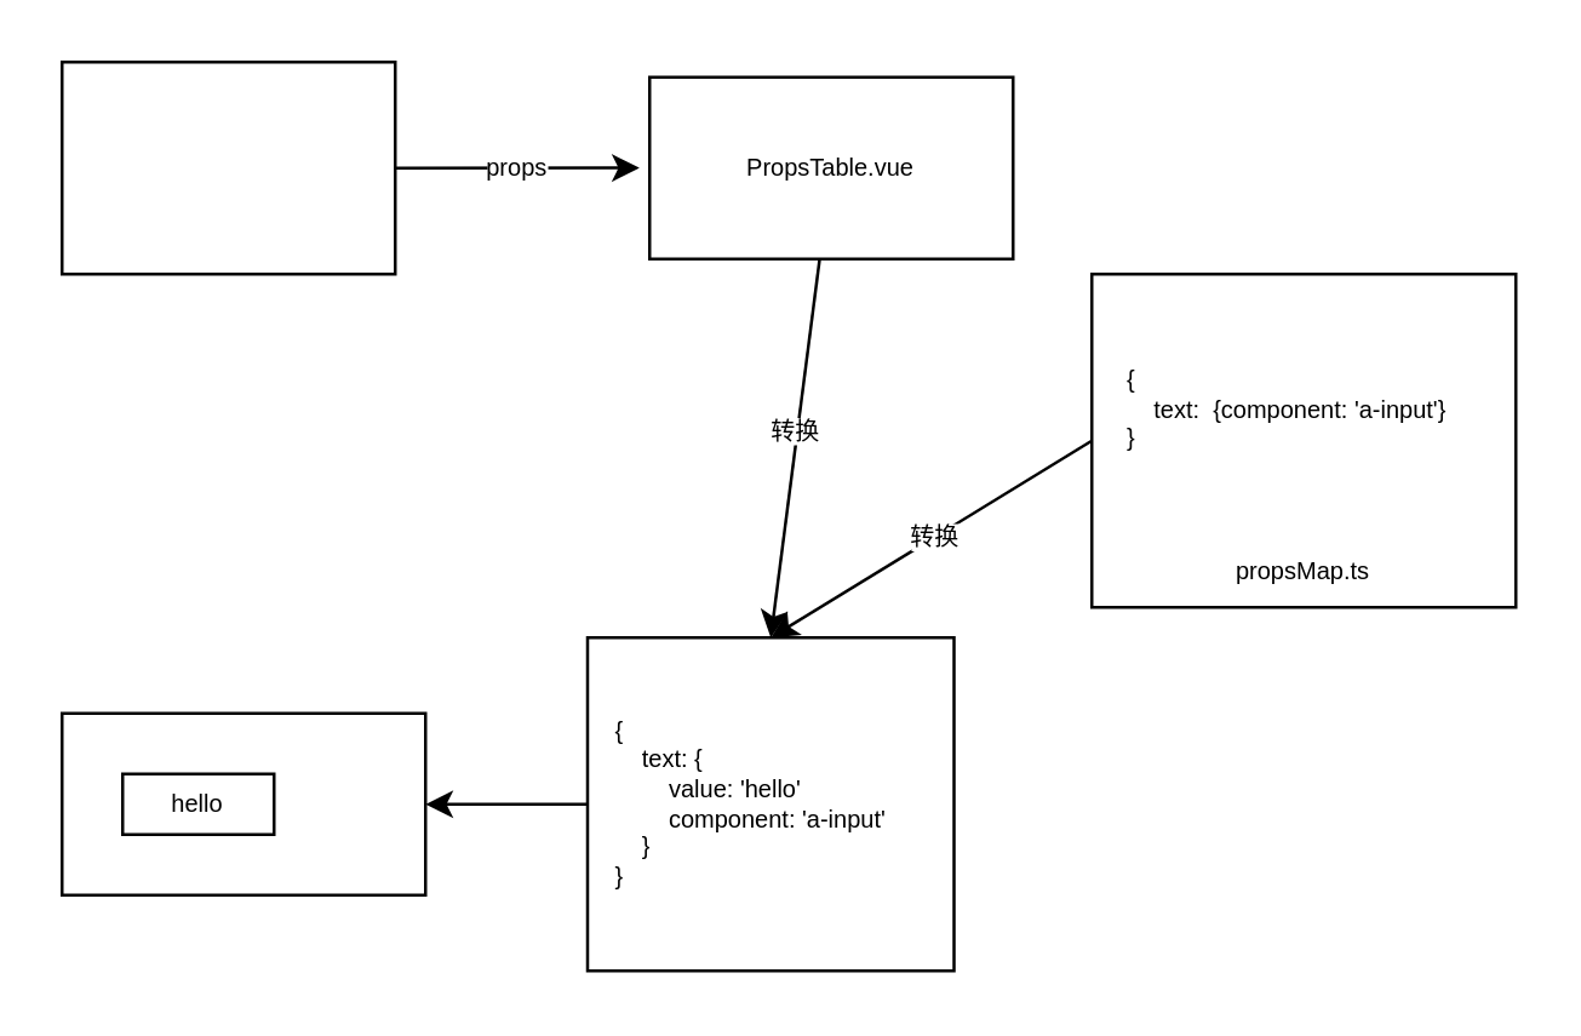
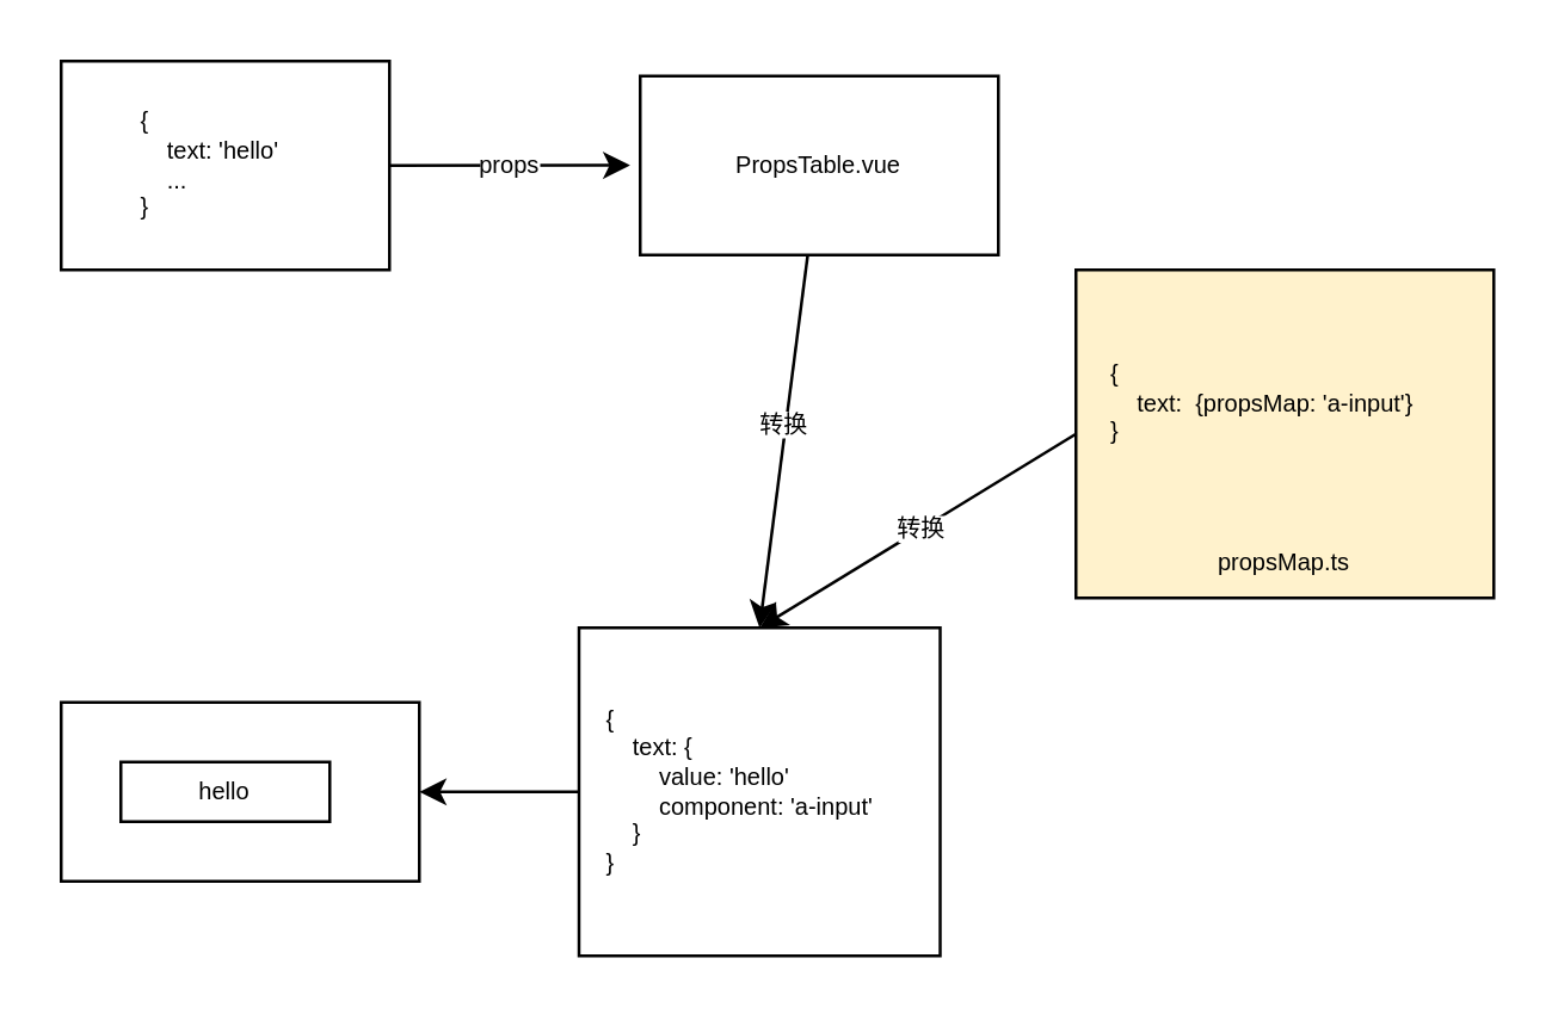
  <mxCell id="0" />
  <mxCell id="1" parent="0" />
  <mxCell id="2" value="props" style="edgeStyle=none;html=1;entryX=-0.028;entryY=0.499;entryDx=0;entryDy=0;entryPerimeter=0;fontSize=8;" edge="1" parent="1" source="3" target="7"><mxGeometry relative="1" as="geometry" /></mxCell>
  <mxCell id="3" value="" style="rounded=0;whiteSpace=wrap;html=1;" vertex="1" parent="1"><mxGeometry x="20" y="20" width="110" height="70" as="geometry" /></mxCell>
+ <mxCell id="4" value="&lt;font style=&quot;font-size: 8px;&quot;&gt;{&lt;br style=&quot;font-size: 8px;&quot;&gt;&lt;/font&gt;&lt;div style=&quot;font-size: 8px;&quot;&gt;&lt;font style=&quot;font-size: 8px;&quot;&gt;&amp;nbsp; &amp;nbsp; text: 'hello'&lt;/font&gt;&lt;/div&gt;&lt;div style=&quot;font-size: 8px;&quot;&gt;&lt;font style=&quot;font-size: 8px;&quot;&gt;&amp;nbsp; &amp;nbsp; ...&lt;/font&gt;&lt;/div&gt;&lt;font style=&quot;font-size: 8px;&quot;&gt;}&lt;/font&gt;" style="text;html=1;strokeColor=none;fillColor=none;align=left;verticalAlign=middle;whiteSpace=wrap;rounded=0;fontSize=8;" vertex="1" parent="1"><mxGeometry x="45" y="40" width="60" height="30" as="geometry" /></mxCell>
  <mxCell id="5" style="edgeStyle=none;html=1;entryX=0.5;entryY=0;entryDx=0;entryDy=0;fontSize=8;" edge="1" parent="1" source="7" target="13"><mxGeometry relative="1" as="geometry" /></mxCell>
  <mxCell id="6" value="转换" style="edgeLabel;html=1;align=center;verticalAlign=middle;resizable=0;points=[];fontSize=8;" vertex="1" connectable="0" parent="5"><mxGeometry x="-0.103" y="-1" relative="1" as="geometry"><mxPoint as="offset" /></mxGeometry></mxCell>
  <mxCell id="7" value="PropsTable.vue" style="rounded=0;whiteSpace=wrap;html=1;fontSize=8;" vertex="1" parent="1"><mxGeometry x="214" y="25" width="120" height="60" as="geometry" /></mxCell>
  <mxCell id="8" style="edgeStyle=none;html=1;entryX=0.5;entryY=0;entryDx=0;entryDy=0;fontSize=8;" edge="1" parent="1" target="13"><mxGeometry relative="1" as="geometry"><mxPoint x="360" y="145" as="sourcePoint" /></mxGeometry></mxCell>
  <mxCell id="9" value="转换" style="edgeLabel;html=1;align=center;verticalAlign=middle;resizable=0;points=[];fontSize=8;" vertex="1" connectable="0" parent="8"><mxGeometry x="-0.022" relative="1" as="geometry"><mxPoint as="offset" /></mxGeometry></mxCell>
- <mxCell id="10" value="&lt;br&gt;&lt;br&gt;&lt;br&gt;&lt;br&gt;&lt;br&gt;&lt;br&gt;&lt;br&gt;&lt;br&gt;&lt;br&gt;&lt;div style=&quot;&quot;&gt;&lt;span style=&quot;background-color: initial;&quot;&gt;propsMap.ts&lt;/span&gt;&lt;/div&gt;" style="rounded=0;whiteSpace=wrap;html=1;fontSize=8;align=center;" vertex="1" parent="1"><mxGeometry x="360" y="90" width="140" height="110" as="geometry" /></mxCell>
- <mxCell id="11" value="{&lt;br&gt;&amp;nbsp; &amp;nbsp; text:&amp;nbsp; {component: 'a-input'}&lt;br&gt;}" style="text;html=1;strokeColor=none;fillColor=none;align=left;verticalAlign=middle;whiteSpace=wrap;rounded=0;fontSize=8;" vertex="1" parent="1"><mxGeometry x="370" y="120" width="120" height="30" as="geometry" /></mxCell>
+ <mxCell id="10" value="&lt;br&gt;&lt;br&gt;&lt;br&gt;&lt;br&gt;&lt;br&gt;&lt;br&gt;&lt;br&gt;&lt;br&gt;&lt;br&gt;&lt;div style=&quot;&quot;&gt;&lt;span style=&quot;background-color: initial;&quot;&gt;propsMap.ts&lt;/span&gt;&lt;/div&gt;" style="rounded=0;whiteSpace=wrap;html=1;fontSize=8;align=center;fillColor=#fff2cc;" vertex="1" parent="1"><mxGeometry x="360" y="90" width="140" height="110" as="geometry" /></mxCell>
+ <mxCell id="11" value="{&lt;br&gt;&amp;nbsp; &amp;nbsp; text:&amp;nbsp; {propsMap: 'a-input'}&lt;br&gt;}" style="text;html=1;strokeColor=none;fillColor=none;align=left;verticalAlign=middle;whiteSpace=wrap;rounded=0;fontSize=8;" vertex="1" parent="1"><mxGeometry x="370" y="120" width="120" height="30" as="geometry" /></mxCell>
  <mxCell id="12" style="edgeStyle=none;html=1;exitX=0;exitY=0.5;exitDx=0;exitDy=0;entryX=1;entryY=0.5;entryDx=0;entryDy=0;fontSize=8;" edge="1" parent="1" source="13" target="15"><mxGeometry relative="1" as="geometry" /></mxCell>
  <mxCell id="13" value="" style="rounded=0;whiteSpace=wrap;html=1;" vertex="1" parent="1"><mxGeometry x="193.5" y="210" width="121" height="110" as="geometry" /></mxCell>
  <mxCell id="14" value="&lt;font style=&quot;font-size: 8px;&quot;&gt;{&lt;br style=&quot;font-size: 8px;&quot;&gt;&lt;/font&gt;&lt;div style=&quot;font-size: 8px;&quot;&gt;&lt;font style=&quot;font-size: 8px;&quot;&gt;&amp;nbsp; &amp;nbsp; text: {&lt;/font&gt;&lt;/div&gt;&lt;div style=&quot;font-size: 8px;&quot;&gt;&lt;font style=&quot;font-size: 8px;&quot;&gt;&amp;nbsp; &amp;nbsp; &amp;nbsp; &amp;nbsp; value: 'hello'&lt;/font&gt;&lt;/div&gt;&amp;nbsp; &amp;nbsp; &amp;nbsp; &amp;nbsp; component: 'a-input'&lt;div style=&quot;font-size: 8px;&quot;&gt;&lt;font style=&quot;font-size: 8px;&quot;&gt;&amp;nbsp; &amp;nbsp; }&lt;/font&gt;&lt;/div&gt;&lt;font style=&quot;font-size: 8px;&quot;&gt;}&lt;/font&gt;" style="text;html=1;strokeColor=none;fillColor=none;align=left;verticalAlign=middle;whiteSpace=wrap;rounded=0;fontSize=8;" vertex="1" parent="1"><mxGeometry x="200.5" y="220" width="114" height="90" as="geometry" /></mxCell>
  <mxCell id="15" value="" style="rounded=0;whiteSpace=wrap;html=1;fontSize=8;" vertex="1" parent="1"><mxGeometry x="20" y="235" width="120" height="60" as="geometry" /></mxCell>
- <mxCell id="16" value="hello" style="rounded=0;whiteSpace=wrap;html=1;fontSize=8;" vertex="1" parent="1"><mxGeometry x="40" y="255" width="50" height="20" as="geometry" /></mxCell>
+ <mxCell id="16" value="hello" style="rounded=0;whiteSpace=wrap;html=1;fontSize=8;" vertex="1" parent="1"><mxGeometry x="40" y="255" width="70" height="20" as="geometry" /></mxCell>
